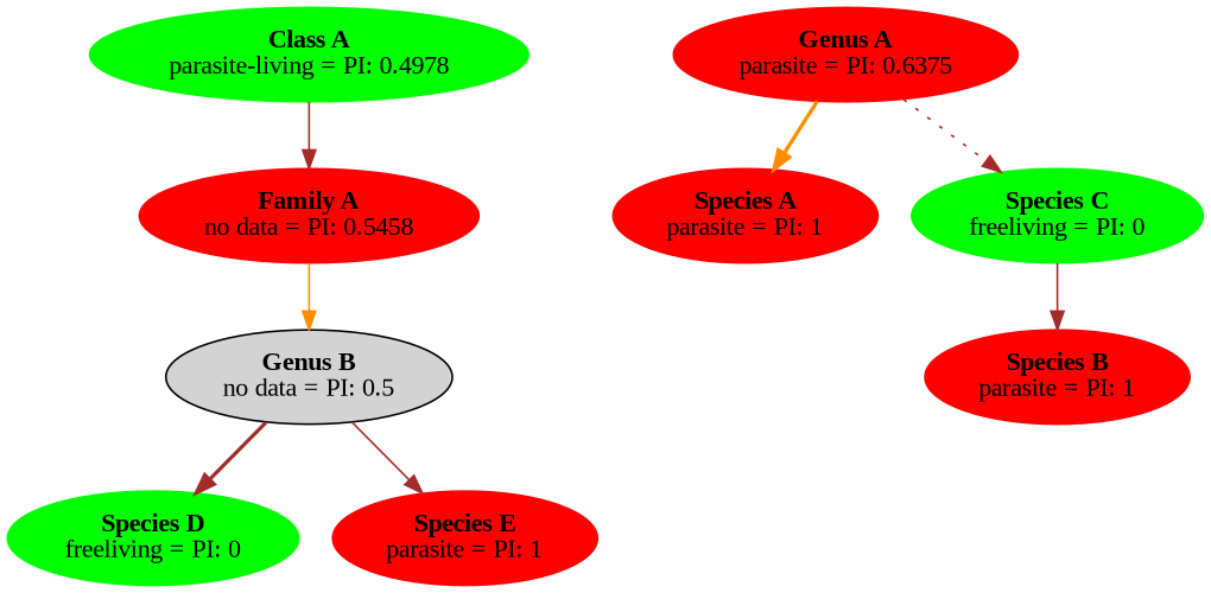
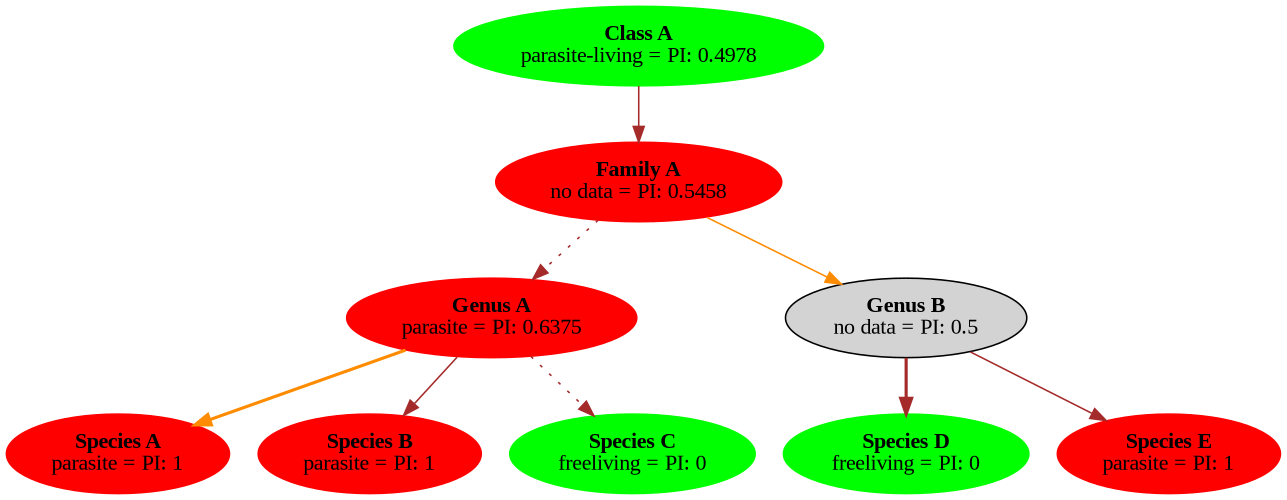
  digraph {
    fontname="Liberation Serif"
    node [color=red fontname="Liberation Serif" style=filled]
    edge [color=brown fontname="Liberation Serif" style=solid]
    n1 [color=green label=<<B>Class A</B><br/>parasite-living = PI: 0.4978>]
    n2 [label=<<B>Family A</B><br/>no data = PI: 0.5458>]
    n3 [label=<<B>Genus A</B><br/>parasite = PI: 0.6375>]
    n4 [label=<<B>Genus B</B><br/>no data = PI: 0.5> color=""]
    n5 [label=<<B>Species A</B><br/>parasite = PI: 1>]
    n6 [label=<<B>Species B</B><br/>parasite = PI: 1>]
    n7 [color=green label=<<B>Species C</B><br/>freeliving = PI: 0>]
    n8 [color=green label=<<B>Species D</B><br/>freeliving = PI: 0>]
    n9 [label=<<B>Species E</B><br/>parasite = PI: 1>]
    n1 -> n2
+   n2 -> n3 [style=dotted]
    n2 -> n4 [color=darkorange]
    n3 -> n5 [color=darkorange style=bold]
-   n7 -> n6
+   n3 -> n6
    n3 -> n7 [style=dotted]
    n4 -> n8 [style=bold]
    n4 -> n9
  }
